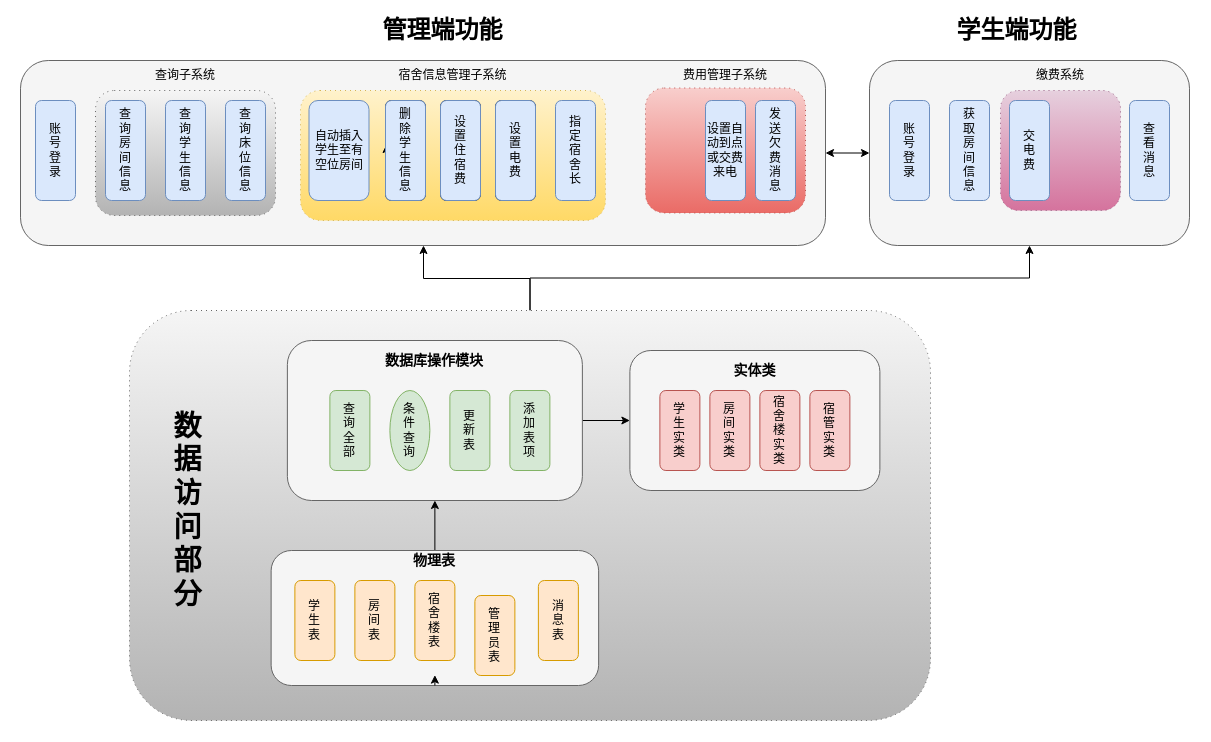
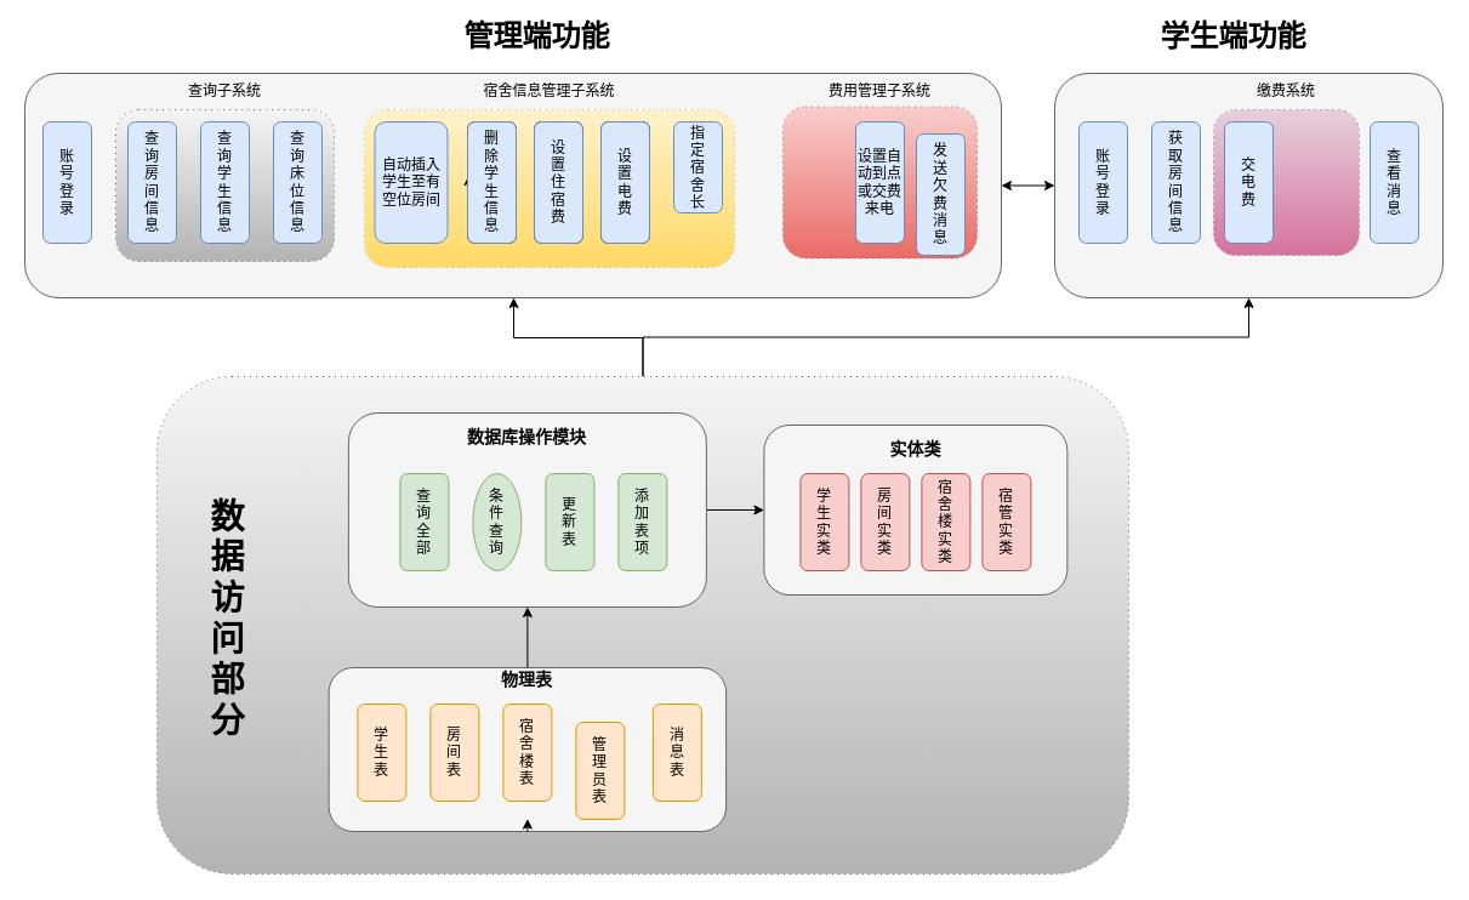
  <mxCell id="0" />
  <mxCell id="1" parent="0" />
  <mxCell id="2" style="edgeStyle=orthogonalEdgeStyle;rounded=0;orthogonalLoop=1;jettySize=auto;html=1;fontFamily=Lucida Console;" edge="1" parent="1" source="4" target="5"><mxGeometry relative="1" as="geometry"><Array as="points"><mxPoint x="530" y="278" /><mxPoint x="423" y="278" /></Array></mxGeometry></mxCell>
  <mxCell id="3" style="edgeStyle=orthogonalEdgeStyle;rounded=0;orthogonalLoop=1;jettySize=auto;html=1;entryX=0.5;entryY=1;entryDx=0;entryDy=0;fontFamily=Lucida Console;fontStyle=1" edge="1" parent="1" source="4" target="48"><mxGeometry relative="1" as="geometry" /></mxCell>
  <mxCell id="4" value="" style="shape=ext;rounded=1;html=1;whiteSpace=wrap;dashed=1;dashPattern=1 4;fillColor=#f5f5f5;strokeColor=#666666;gradientColor=#b3b3b3;fontFamily=Lucida Console;" vertex="1" parent="1"><mxGeometry x="129" y="310" width="801" height="410" as="geometry" /></mxCell>
  <mxCell id="5" value="" style="rounded=1;whiteSpace=wrap;html=1;fillColor=#f5f5f5;strokeColor=#666666;fontColor=#333333;fontFamily=Lucida Console;" parent="1" vertex="1"><mxGeometry y="60" width="805" height="185" as="geometry" x="20" /></mxCell>
  <mxCell id="6" value="" style="edgeStyle=orthogonalEdgeStyle;rounded=0;orthogonalLoop=1;jettySize=auto;html=1;fontFamily=Lucida Console;" edge="1" parent="1" source="7" target="21"><mxGeometry relative="1" as="geometry" /></mxCell>
  <mxCell id="7" value="" style="rounded=1;whiteSpace=wrap;html=1;fillColor=#f5f5f5;strokeColor=#666666;fontColor=#333333;fontFamily=Lucida Console;" vertex="1" parent="1"><mxGeometry x="286.88" y="340" width="295" height="160" as="geometry" /></mxCell>
  <mxCell id="8" value="查&lt;br&gt;询&lt;br&gt;全&lt;br&gt;部" style="rounded=1;whiteSpace=wrap;html=1;rotation=0;fillColor=#d5e8d4;strokeColor=#82b366;fontFamily=Lucida Console;" vertex="1" parent="1"><mxGeometry x="329.38" y="390" width="40" height="80" as="geometry" /></mxCell>
  <mxCell id="9" value="条&lt;br&gt;件&lt;br&gt;查&lt;br&gt;询" style="ellipse;whiteSpace=wrap;html=1;fillColor=#d5e8d4;strokeColor=#82b366;fontFamily=Lucida Console;" vertex="1" parent="1"><mxGeometry x="389.38" y="390" width="40" height="80" as="geometry" /></mxCell>
  <mxCell id="10" value="更&lt;br&gt;新&lt;br&gt;表" style="rounded=1;whiteSpace=wrap;html=1;fillColor=#d5e8d4;strokeColor=#82b366;fontFamily=Lucida Console;" vertex="1" parent="1"><mxGeometry x="449.38" y="390" width="40" height="80" as="geometry" /></mxCell>
  <mxCell id="11" value="添&lt;br&gt;加&lt;br&gt;表&lt;br&gt;项" style="rounded=1;whiteSpace=wrap;html=1;fillColor=#d5e8d4;strokeColor=#82b366;fontFamily=Lucida Console;" vertex="1" parent="1"><mxGeometry x="509.38" y="390" width="40" height="80" as="geometry" /></mxCell>
  <mxCell id="12" value="&lt;h3&gt;数据库操作模块&lt;/h3&gt;" style="text;html=1;strokeColor=none;fillColor=none;align=center;verticalAlign=middle;whiteSpace=wrap;rounded=0;fontFamily=Lucida Console;" vertex="1" parent="1"><mxGeometry x="379.38" y="350" width="110" height="20" as="geometry" /></mxCell>
  <mxCell id="13" style="edgeStyle=orthogonalEdgeStyle;rounded=0;orthogonalLoop=1;jettySize=auto;html=1;exitX=0.5;exitY=0;exitDx=0;exitDy=0;entryX=0.5;entryY=1;entryDx=0;entryDy=0;fontFamily=Lucida Console;" edge="1" parent="1" source="14" target="7"><mxGeometry relative="1" as="geometry" /></mxCell>
  <mxCell id="14" value="" style="rounded=1;whiteSpace=wrap;html=1;fillColor=#f5f5f5;strokeColor=#666666;fontColor=#333333;fontFamily=Lucida Console;" vertex="1" parent="1"><mxGeometry x="270.63" y="550" width="327.5" height="135" as="geometry" /></mxCell>
  <mxCell id="15" value="学&lt;br&gt;生&lt;br&gt;表" style="rounded=1;whiteSpace=wrap;html=1;fillColor=#ffe6cc;strokeColor=#d79b00;fontFamily=Lucida Console;" vertex="1" parent="1"><mxGeometry x="294.38" y="580" width="40" height="80" as="geometry" /></mxCell>
  <mxCell id="16" value="房&lt;br&gt;间&lt;br&gt;表" style="rounded=1;whiteSpace=wrap;html=1;fillColor=#ffe6cc;strokeColor=#d79b00;fontFamily=Lucida Console;" vertex="1" parent="1"><mxGeometry x="354.38" y="580" width="40" height="80" as="geometry" /></mxCell>
  <mxCell id="17" value="宿&lt;br&gt;舍&lt;br&gt;楼&lt;br&gt;表" style="rounded=1;whiteSpace=wrap;html=1;fillColor=#ffe6cc;strokeColor=#d79b00;fontFamily=Lucida Console;" vertex="1" parent="1"><mxGeometry x="414.38" y="580" width="40" height="80" as="geometry" /></mxCell>
  <mxCell id="18" value="管&lt;br&gt;理&lt;br&gt;员&lt;br&gt;表" style="rounded=1;whiteSpace=wrap;html=1;fillColor=#ffe6cc;strokeColor=#d79b00;fontFamily=Lucida Console;" vertex="1" parent="1"><mxGeometry x="474.38" y="595" width="40" height="80" as="geometry" /></mxCell>
  <mxCell id="19" style="edgeStyle=orthogonalEdgeStyle;rounded=0;orthogonalLoop=1;jettySize=auto;html=1;exitX=0.5;exitY=1;exitDx=0;exitDy=0;entryX=0.5;entryY=0.923;entryDx=0;entryDy=0;entryPerimeter=0;fontFamily=Lucida Console;" edge="1" parent="1" source="14" target="14"><mxGeometry relative="1" as="geometry" /></mxCell>
  <mxCell id="20" value="消&lt;br&gt;息&lt;br&gt;表" style="rounded=1;whiteSpace=wrap;html=1;fillColor=#ffe6cc;strokeColor=#d79b00;fontFamily=Lucida Console;" vertex="1" parent="1"><mxGeometry x="537.88" y="580" width="40" height="80" as="geometry" /></mxCell>
  <mxCell id="21" value="" style="rounded=1;whiteSpace=wrap;html=1;fillColor=#f5f5f5;strokeColor=#666666;fontColor=#333333;fontFamily=Lucida Console;" vertex="1" parent="1"><mxGeometry x="629.38" y="350" width="250" height="140" as="geometry" /></mxCell>
  <mxCell id="22" value="账&lt;br&gt;号&lt;br&gt;登&lt;br&gt;录" style="rounded=1;whiteSpace=wrap;html=1;fillColor=#dae8fc;strokeColor=#6c8ebf;fontFamily=Lucida Console;" vertex="1" parent="1"><mxGeometry x="35" y="100" width="40" height="100" as="geometry" /></mxCell>
  <mxCell id="23" value="" style="shape=ext;rounded=1;html=1;whiteSpace=wrap;dashed=1;dashPattern=1 4;gradientColor=#b3b3b3;fillColor=#f5f5f5;strokeColor=#666666;fontFamily=Lucida Console;" vertex="1" parent="1"><mxGeometry x="95" y="90" width="180" height="125" as="geometry" /></mxCell>
  <mxCell id="24" value="查&lt;br&gt;询&lt;br&gt;房&lt;br&gt;间&lt;br&gt;信&lt;br&gt;息" style="rounded=1;whiteSpace=wrap;html=1;fillColor=#dae8fc;strokeColor=#6c8ebf;fontFamily=Lucida Console;" vertex="1" parent="1"><mxGeometry x="105" y="100" width="40" height="100" as="geometry" /></mxCell>
  <mxCell id="25" value="查&lt;br&gt;询&lt;br&gt;学&lt;br&gt;生&lt;br&gt;信&lt;br&gt;息" style="rounded=1;whiteSpace=wrap;html=1;fillColor=#dae8fc;strokeColor=#6c8ebf;fontFamily=Lucida Console;" vertex="1" parent="1"><mxGeometry x="165" y="100" width="40" height="100" as="geometry" /></mxCell>
  <mxCell id="26" value="查&lt;br&gt;询&lt;br&gt;床&lt;br&gt;位&lt;br&gt;信&lt;br&gt;息" style="rounded=1;whiteSpace=wrap;html=1;fillColor=#dae8fc;strokeColor=#6c8ebf;fontFamily=Lucida Console;" vertex="1" parent="1"><mxGeometry x="225" y="100" width="40" height="100" as="geometry" /></mxCell>
  <mxCell id="27" value="删&lt;br&gt;除&lt;br&gt;学&lt;br&gt;生&lt;br&gt;信&lt;br&gt;息" style="rounded=1;whiteSpace=wrap;html=1;fontFamily=Lucida Console;" vertex="1" parent="1"><mxGeometry x="385" y="100" width="40" height="100" as="geometry" /></mxCell>
  <mxCell id="28" value="设&lt;br&gt;置&lt;br&gt;住&lt;br&gt;宿&lt;br&gt;费" style="rounded=1;whiteSpace=wrap;html=1;fontFamily=Lucida Console;" vertex="1" parent="1"><mxGeometry x="440" y="100" width="40" height="100" as="geometry" /></mxCell>
  <mxCell id="29" value="设&lt;br&gt;置&lt;br&gt;电&lt;br&gt;费" style="rounded=1;whiteSpace=wrap;html=1;fontFamily=Lucida Console;" vertex="1" parent="1"><mxGeometry x="495" y="100" width="40" height="100" as="geometry" /></mxCell>
  <mxCell id="30" style="edgeStyle=orthogonalEdgeStyle;rounded=0;orthogonalLoop=1;jettySize=auto;html=1;exitX=0;exitY=0.5;exitDx=0;exitDy=0;entryX=0.025;entryY=0.44;entryDx=0;entryDy=0;entryPerimeter=0;fontFamily=Lucida Console;" edge="1" parent="1" source="27" target="27"><mxGeometry relative="1" as="geometry" /></mxCell>
  <mxCell id="31" value="" style="shape=ext;rounded=1;html=1;whiteSpace=wrap;dashed=1;dashPattern=1 4;gradientColor=#ffd966;fillColor=#fff2cc;strokeColor=#d6b656;fontFamily=Lucida Console;" vertex="1" parent="1"><mxGeometry x="300" y="90" width="305" height="130" as="geometry" /></mxCell>
  <mxCell id="32" style="edgeStyle=orthogonalEdgeStyle;rounded=0;orthogonalLoop=1;jettySize=auto;html=1;exitX=0;exitY=0.5;exitDx=0;exitDy=0;entryX=0.025;entryY=0.44;entryDx=0;entryDy=0;entryPerimeter=0;fontFamily=Lucida Console;" edge="1" source="33" target="33" parent="1"><mxGeometry relative="1" as="geometry" /></mxCell>
  <mxCell id="33" value="删&lt;br&gt;除&lt;br&gt;学&lt;br&gt;生&lt;br&gt;信&lt;br&gt;息" style="rounded=1;whiteSpace=wrap;html=1;fontFamily=Lucida Console;" vertex="1" parent="1"><mxGeometry x="385" y="100" width="40" height="100" as="geometry" /></mxCell>
  <mxCell id="34" value="设&lt;br&gt;置&lt;br&gt;住&lt;br&gt;宿&lt;br&gt;费" style="rounded=1;whiteSpace=wrap;html=1;fontFamily=Lucida Console;" vertex="1" parent="1"><mxGeometry x="440" y="100" width="40" height="100" as="geometry" /></mxCell>
  <mxCell id="35" value="设&lt;br&gt;置&lt;br&gt;电&lt;br&gt;费" style="rounded=1;whiteSpace=wrap;html=1;fontFamily=Lucida Console;" vertex="1" parent="1"><mxGeometry x="495" y="100" width="40" height="100" as="geometry" /></mxCell>
  <mxCell id="36" value="删&lt;br&gt;除&lt;br&gt;学&lt;br&gt;生&lt;br&gt;信&lt;br&gt;息" style="rounded=1;whiteSpace=wrap;html=1;fillColor=#dae8fc;strokeColor=#6c8ebf;fontFamily=Lucida Console;" vertex="1" parent="1"><mxGeometry x="385" y="100" width="40" height="100" as="geometry" /></mxCell>
  <mxCell id="37" value="设&lt;br&gt;置&lt;br&gt;住&lt;br&gt;宿&lt;br&gt;费" style="rounded=1;whiteSpace=wrap;html=1;fillColor=#dae8fc;strokeColor=#6c8ebf;fontFamily=Lucida Console;" vertex="1" parent="1"><mxGeometry x="440" y="100" width="40" height="100" as="geometry" /></mxCell>
  <mxCell id="38" value="设&lt;br&gt;置&lt;br&gt;电&lt;br&gt;费" style="rounded=1;whiteSpace=wrap;html=1;fillColor=#dae8fc;strokeColor=#6c8ebf;fontFamily=Lucida Console;" vertex="1" parent="1"><mxGeometry x="495" y="100" width="40" height="100" as="geometry" /></mxCell>
  <mxCell id="39" value="自动插入学生至有空位房间" style="rounded=1;whiteSpace=wrap;html=1;fillColor=#dae8fc;strokeColor=#6c8ebf;fontFamily=Lucida Console;" vertex="1" parent="1"><mxGeometry x="308.5" y="100" width="60" height="100" as="geometry" /></mxCell>
- <mxCell id="40" value="指&lt;br&gt;定&lt;br&gt;宿&lt;br&gt;舍&lt;br&gt;长" style="rounded=1;whiteSpace=wrap;html=1;fillColor=#dae8fc;strokeColor=#6c8ebf;fontFamily=Lucida Console;" vertex="1" parent="1"><mxGeometry x="555" y="100" width="40" height="100" as="geometry" /></mxCell>
+ <mxCell id="40" value="指&lt;br&gt;定&lt;br&gt;宿&lt;br&gt;舍&lt;br&gt;长" style="rounded=1;whiteSpace=wrap;html=1;fillColor=#dae8fc;strokeColor=#6c8ebf;fontFamily=Lucida Console;" vertex="1" parent="1"><mxGeometry x="555" y="100" width="40" height="75" as="geometry" /></mxCell>
  <mxCell id="41" value="" style="shape=ext;rounded=1;html=1;whiteSpace=wrap;dashed=1;dashPattern=1 4;gradientColor=#ea6b66;fillColor=#f8cecc;strokeColor=#b85450;fontFamily=Lucida Console;" vertex="1" parent="1"><mxGeometry x="645" y="87.5" width="160" height="125" as="geometry" /></mxCell>
  <mxCell id="42" value="设置自动到点或交费来电" style="rounded=1;whiteSpace=wrap;html=1;fillColor=#dae8fc;strokeColor=#6c8ebf;fontFamily=Lucida Console;" vertex="1" parent="1"><mxGeometry x="705" y="100" width="40" height="100" as="geometry" /></mxCell>
- <mxCell id="43" value="发&lt;br&gt;送&lt;br&gt;欠&lt;br&gt;费&lt;br&gt;消&lt;br&gt;息" style="rounded=1;whiteSpace=wrap;html=1;fillColor=#dae8fc;strokeColor=#6c8ebf;fontFamily=Lucida Console;" vertex="1" parent="1"><mxGeometry x="755" y="100" width="40" height="100" as="geometry" /></mxCell>
+ <mxCell id="43" value="发&lt;br&gt;送&lt;br&gt;欠&lt;br&gt;费&lt;br&gt;消&lt;br&gt;息" style="rounded=1;whiteSpace=wrap;html=1;fillColor=#dae8fc;strokeColor=#6c8ebf;fontFamily=Lucida Console;" vertex="1" parent="1"><mxGeometry x="755" y="110" width="40" height="100" as="geometry" /></mxCell>
  <mxCell id="44" value="查询子系统" style="text;html=1;strokeColor=none;fillColor=none;align=center;verticalAlign=middle;whiteSpace=wrap;rounded=0;fontFamily=Lucida Console;" vertex="1" parent="1"><mxGeometry x="150" y="65" width="70" height="20" as="geometry" /></mxCell>
  <mxCell id="45" value="宿舍信息管理子系统" style="text;html=1;strokeColor=none;fillColor=none;align=center;verticalAlign=middle;whiteSpace=wrap;rounded=0;fontFamily=Lucida Console;" vertex="1" parent="1"><mxGeometry x="385" y="65" width="135" height="20" as="geometry" /></mxCell>
  <mxCell id="46" value="费用管理子系统" style="text;html=1;strokeColor=none;fillColor=none;align=center;verticalAlign=middle;whiteSpace=wrap;rounded=0;fontFamily=Lucida Console;" vertex="1" parent="1"><mxGeometry x="680" y="65" width="90" height="20" as="geometry" /></mxCell>
  <mxCell id="47" value="&lt;h1&gt;&lt;font&gt;管理端功能&lt;/font&gt;&lt;/h1&gt;" style="text;html=1;strokeColor=none;fillColor=none;align=center;verticalAlign=middle;whiteSpace=wrap;rounded=0;fontFamily=Lucida Console;" vertex="1" parent="1"><mxGeometry x="350" y="20" width="185" height="20" as="geometry" /></mxCell>
  <mxCell id="48" value="" style="rounded=1;whiteSpace=wrap;html=1;fillColor=#f5f5f5;strokeColor=#666666;fontColor=#333333;fontFamily=Lucida Console;" vertex="1" parent="1"><mxGeometry x="869" y="60" width="320" height="185" as="geometry" /></mxCell>
  <mxCell id="49" value="账&lt;br&gt;号&lt;br&gt;登&lt;br&gt;录" style="rounded=1;whiteSpace=wrap;html=1;fillColor=#dae8fc;strokeColor=#6c8ebf;fontFamily=Lucida Console;" vertex="1" parent="1"><mxGeometry x="889" y="100" width="40" height="100" as="geometry" /></mxCell>
  <mxCell id="50" value="获&lt;br&gt;取&lt;br&gt;房&lt;br&gt;间&lt;br&gt;信&lt;br&gt;息" style="rounded=1;whiteSpace=wrap;html=1;fillColor=#dae8fc;strokeColor=#6c8ebf;fontFamily=Lucida Console;" vertex="1" parent="1"><mxGeometry x="949" y="100" width="40" height="100" as="geometry" /></mxCell>
  <mxCell id="51" value="" style="endArrow=classic;startArrow=classic;html=1;exitX=1;exitY=0.5;exitDx=0;exitDy=0;entryX=0;entryY=0.5;entryDx=0;entryDy=0;fontFamily=Lucida Console;" edge="1" parent="1" source="5" target="48"><mxGeometry width="50" height="50" relative="1" as="geometry"><mxPoint x="825" y="180" as="sourcePoint" /><mxPoint x="885" y="150" as="targetPoint" /><Array as="points" /></mxGeometry></mxCell>
  <mxCell id="52" value="查&lt;br&gt;看&lt;br&gt;消&lt;br&gt;息" style="rounded=1;whiteSpace=wrap;html=1;fillColor=#dae8fc;strokeColor=#6c8ebf;fontFamily=Lucida Console;" vertex="1" parent="1"><mxGeometry x="1129" y="100" width="40" height="100" as="geometry" /></mxCell>
  <mxCell id="53" value="&lt;h1&gt;&lt;font&gt;学生端功能&lt;/font&gt;&lt;/h1&gt;" style="text;html=1;strokeColor=none;fillColor=none;align=center;verticalAlign=middle;whiteSpace=wrap;rounded=0;fontFamily=Lucida Console;" vertex="1" parent="1"><mxGeometry x="924" y="20" width="185" height="20" as="geometry" /></mxCell>
  <mxCell id="54" value="学&lt;br&gt;生&lt;br&gt;实&lt;br&gt;类" style="rounded=1;whiteSpace=wrap;html=1;rotation=0;fillColor=#f8cecc;strokeColor=#b85450;fontFamily=Lucida Console;" vertex="1" parent="1"><mxGeometry x="659.38" y="390" width="40" height="80" as="geometry" /></mxCell>
  <mxCell id="55" value="房&lt;br&gt;间&lt;br&gt;实&lt;br&gt;类" style="rounded=1;whiteSpace=wrap;html=1;rotation=0;fillColor=#f8cecc;strokeColor=#b85450;fontFamily=Lucida Console;" vertex="1" parent="1"><mxGeometry x="709.38" y="390" width="40" height="80" as="geometry" /></mxCell>
  <mxCell id="56" value="宿&lt;br&gt;舍&lt;br&gt;楼&lt;br&gt;实&lt;br&gt;类" style="rounded=1;whiteSpace=wrap;html=1;rotation=0;fillColor=#f8cecc;strokeColor=#b85450;fontFamily=Lucida Console;" vertex="1" parent="1"><mxGeometry x="759.38" y="390" width="40" height="80" as="geometry" /></mxCell>
  <mxCell id="57" value="宿&lt;br&gt;管&lt;br&gt;实&lt;br&gt;类" style="rounded=1;whiteSpace=wrap;html=1;rotation=0;fillColor=#f8cecc;strokeColor=#b85450;fontFamily=Lucida Console;" vertex="1" parent="1"><mxGeometry x="809.38" y="390" width="40" height="80" as="geometry" /></mxCell>
  <mxCell id="58" value="&lt;h3&gt;实体类&lt;/h3&gt;" style="text;html=1;strokeColor=none;fillColor=none;align=center;verticalAlign=middle;whiteSpace=wrap;rounded=0;fontFamily=Lucida Console;" vertex="1" parent="1"><mxGeometry x="726.88" y="360" width="55" height="20" as="geometry" /></mxCell>
  <mxCell id="59" value="&lt;h3&gt;物理表&lt;/h3&gt;" style="text;html=1;strokeColor=none;fillColor=none;align=center;verticalAlign=middle;whiteSpace=wrap;rounded=0;fontFamily=Lucida Console;" vertex="1" parent="1"><mxGeometry x="404.38" y="550" width="60" height="20" as="geometry" /></mxCell>
  <mxCell id="60" value="&lt;h2 style=&quot;font-size: 28px&quot;&gt;数&lt;br&gt;据&lt;br&gt;访&lt;br&gt;问&lt;br&gt;部分&lt;/h2&gt;" style="text;html=1;strokeColor=none;fillColor=none;align=center;verticalAlign=middle;whiteSpace=wrap;rounded=0;fontFamily=Lucida Console;" vertex="1" parent="1"><mxGeometry x="165" y="370" width="45" height="280" as="geometry" /></mxCell>
  <mxCell id="61" value="" style="shape=ext;rounded=1;html=1;whiteSpace=wrap;dashed=1;dashPattern=1 4;fontFamily=Lucida Console;gradientColor=#d5739d;fillColor=#e6d0de;strokeColor=#996185;" vertex="1" parent="1"><mxGeometry x="1000" y="90" width="120" height="120" as="geometry" /></mxCell>
  <mxCell id="62" value="交&lt;br&gt;电&lt;br&gt;费" style="rounded=1;whiteSpace=wrap;html=1;fillColor=#dae8fc;strokeColor=#6c8ebf;fontFamily=Lucida Console;" vertex="1" parent="1"><mxGeometry x="1009" y="100" width="40" height="100" as="geometry" /></mxCell>
  <mxCell id="63" value="缴费系统" style="text;html=1;strokeColor=none;fillColor=none;align=center;verticalAlign=middle;whiteSpace=wrap;rounded=0;fontFamily=Lucida Console;" vertex="1" parent="1"><mxGeometry x="1030" y="65" width="60" height="20" as="geometry" /></mxCell>
